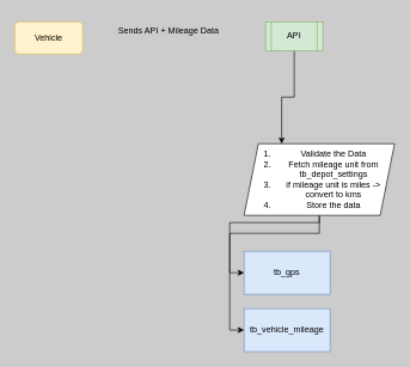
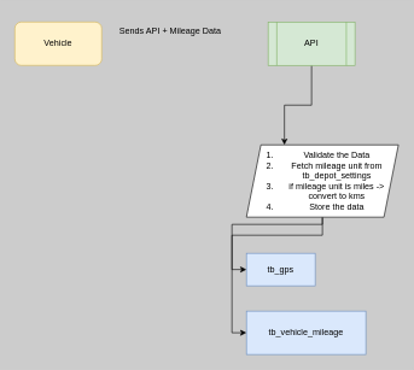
  <mxCell id="0" />
  <mxCell id="1" parent="0" />
- <mxCell id="2" value="Vehicle" style="rounded=1;whiteSpace=wrap;html=1;fillColor=#fff2cc;strokeColor=#d6b656;" vertex="1" parent="1"><mxGeometry x="20" y="30" width="95" height="45" as="geometry" /></mxCell>
+ <mxCell id="2" value="Vehicle" style="rounded=1;whiteSpace=wrap;html=1;fillColor=#fff2cc;strokeColor=#d6b656;" vertex="1" parent="1"><mxGeometry x="20" y="30" width="120" height="60" as="geometry" /></mxCell>
  <mxCell id="3" value="&lt;br&gt;Sends API + Mileage Data" style="text;html=1;align=center;verticalAlign=middle;whiteSpace=wrap;rounded=0;" vertex="1" parent="1"><mxGeometry x="160" y="20" width="150" height="30" as="geometry" /></mxCell>
  <mxCell id="4" style="edgeStyle=orthogonalEdgeStyle;rounded=0;orthogonalLoop=1;jettySize=auto;html=1;entryX=0.25;entryY=0;entryDx=0;entryDy=0;" edge="1" parent="1" source="5" target="8"><mxGeometry relative="1" as="geometry"><mxPoint x="430" y="180" as="targetPoint" /></mxGeometry></mxCell>
- <mxCell id="5" value="API" style="shape=process;whiteSpace=wrap;html=1;backgroundOutline=1;fillColor=#d5e8d4;strokeColor=#82b366;" vertex="1" parent="1"><mxGeometry x="370" y="30" width="80" height="40" as="geometry" /></mxCell>
+ <mxCell id="5" value="API" style="shape=process;whiteSpace=wrap;html=1;backgroundOutline=1;fillColor=#d5e8d4;strokeColor=#82b366;" vertex="1" parent="1"><mxGeometry x="370" y="30" width="120" height="60" as="geometry" /></mxCell>
  <mxCell id="6" style="edgeStyle=orthogonalEdgeStyle;rounded=0;orthogonalLoop=1;jettySize=auto;html=1;entryX=0;entryY=0.5;entryDx=0;entryDy=0;" edge="1" parent="1" source="8" target="9"><mxGeometry relative="1" as="geometry" /></mxCell>
  <mxCell id="7" style="edgeStyle=orthogonalEdgeStyle;rounded=0;orthogonalLoop=1;jettySize=auto;html=1;entryX=0;entryY=0.5;entryDx=0;entryDy=0;" edge="1" parent="1" source="8" target="10"><mxGeometry relative="1" as="geometry"><Array as="points"><mxPoint x="445" y="310" /><mxPoint x="320" y="310" /><mxPoint x="320" y="460" /></Array></mxGeometry></mxCell>
  <mxCell id="8" value="&lt;ol&gt;&lt;li&gt;Validate the Data&lt;/li&gt;&lt;li&gt;Fetch mileage unit from tb_depot_settings&lt;/li&gt;&lt;li&gt;if mileage unit is miles -&amp;gt; convert to kms&lt;/li&gt;&lt;li&gt;Store the data&lt;/li&gt;&lt;/ol&gt;" style="shape=parallelogram;perimeter=parallelogramPerimeter;whiteSpace=wrap;html=1;fixedSize=1;" vertex="1" parent="1"><mxGeometry x="340" y="200" width="210" height="100" as="geometry" /></mxCell>
- <mxCell id="9" value="tb_gps" style="rounded=0;whiteSpace=wrap;html=1;fillColor=#dae8fc;strokeColor=#6c8ebf;" vertex="1" parent="1"><mxGeometry x="340" y="350" width="120" height="60" as="geometry" /></mxCell>
- <mxCell id="10" value="tb_vehicle_mileage" style="rounded=0;whiteSpace=wrap;html=1;fillColor=#dae8fc;strokeColor=#6c8ebf;" vertex="1" parent="1"><mxGeometry x="340" y="430" width="120" height="60" as="geometry" /></mxCell>
+ <mxCell id="9" value="tb_gps" style="rounded=0;whiteSpace=wrap;html=1;fillColor=#dae8fc;strokeColor=#6c8ebf;" vertex="1" parent="1"><mxGeometry x="340" y="350" width="95" height="45" as="geometry" /></mxCell>
+ <mxCell id="10" value="tb_vehicle_mileage" style="rounded=0;whiteSpace=wrap;html=1;fillColor=#dae8fc;strokeColor=#6c8ebf;" vertex="1" parent="1"><mxGeometry x="340" y="430" width="165" height="60" as="geometry" /></mxCell>
